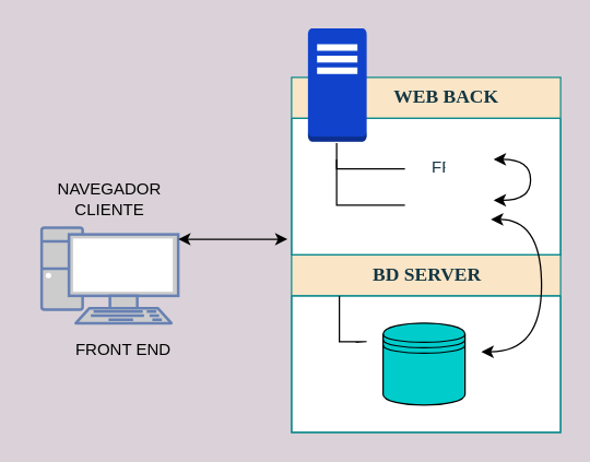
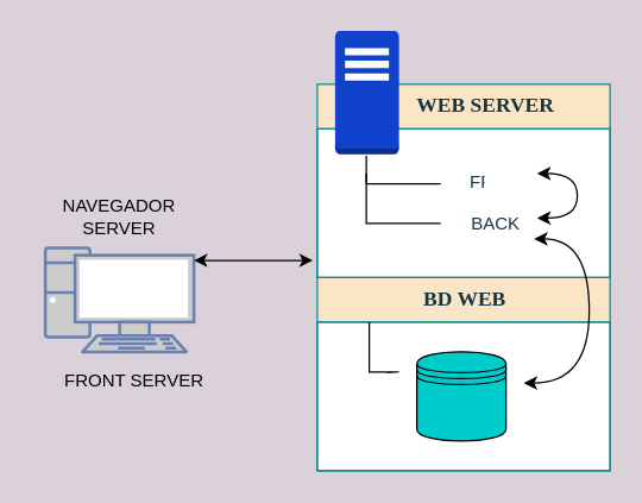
  <mxCell id="0" />
  <mxCell id="1" parent="0" />
  <mxCell id="2" value="" style="fontColor=#0066CC;verticalAlign=top;verticalLabelPosition=bottom;labelPosition=center;align=center;html=1;outlineConnect=0;fillColor=#CCCCCC;strokeColor=#6881B3;gradientColor=none;gradientDirection=north;strokeWidth=2;shape=mxgraph.networks.pc;rounded=0;sketch=0;" parent="1" vertex="1"><mxGeometry x="30" y="166" width="100" height="70" as="geometry" /></mxCell>
- <mxCell id="3" value="NAVEGADOR CLIENTE" style="rounded=0;whiteSpace=wrap;html=1;strokeColor=none;fillColor=none;" parent="1" vertex="1"><mxGeometry x="20" y="114.52" width="120" height="60" as="geometry" /></mxCell>
- <mxCell id="4" value="FRONT END" style="rounded=1;whiteSpace=wrap;html=1;strokeColor=none;fillColor=none;" parent="1" vertex="1"><mxGeometry x="30" y="226" width="120" height="60" as="geometry" /></mxCell>
+ <mxCell id="3" value="NAVEGADOR SERVER" style="rounded=0;whiteSpace=wrap;html=1;strokeColor=none;fillColor=none;" parent="1" vertex="1"><mxGeometry x="20" y="114.52" width="120" height="60" as="geometry" /></mxCell>
+ <mxCell id="4" value="FRONT SERVER" style="rounded=1;whiteSpace=wrap;html=1;strokeColor=none;fillColor=none;" parent="1" vertex="1"><mxGeometry x="30" y="226" width="120" height="60" as="geometry" /></mxCell>
  <mxCell id="5" value="" style="endArrow=classic;startArrow=classic;html=1;rounded=0;" parent="1" edge="1"><mxGeometry width="50" height="50" relative="1" as="geometry"><mxPoint x="130" y="174.52" as="sourcePoint" /><mxPoint x="210" y="174.52" as="targetPoint" /></mxGeometry></mxCell>
- <mxCell id="6" value="&lt;b&gt;BD SERVER&lt;/b&gt;" style="swimlane;html=1;fontStyle=0;childLayout=stackLayout;horizontal=1;startSize=30;fillColor=#FAE5C7;horizontalStack=0;resizeParent=1;resizeLast=0;collapsible=1;marginBottom=0;swimlaneFillColor=#ffffff;align=center;rounded=0;shadow=0;comic=0;labelBackgroundColor=none;strokeWidth=1;fontFamily=Verdana;fontSize=14;strokeColor=#0F8B8D;fontColor=#143642;expand=0;movable=1;resizable=1;rotatable=1;deletable=1;editable=1;connectable=1;container=1;" parent="1" vertex="1"><mxGeometry x="213" y="186" width="197" height="130" as="geometry" /></mxCell>
+ <mxCell id="6" value="&lt;b&gt;BD WEB&lt;/b&gt;" style="swimlane;html=1;fontStyle=0;childLayout=stackLayout;horizontal=1;startSize=30;fillColor=#FAE5C7;horizontalStack=0;resizeParent=1;resizeLast=0;collapsible=1;marginBottom=0;swimlaneFillColor=#ffffff;align=center;rounded=0;shadow=0;comic=0;labelBackgroundColor=none;strokeWidth=1;fontFamily=Verdana;fontSize=14;strokeColor=#0F8B8D;fontColor=#143642;expand=0;movable=1;resizable=1;rotatable=1;deletable=1;editable=1;connectable=1;container=1;" parent="1" vertex="1"><mxGeometry x="213" y="186" width="197" height="130" as="geometry" /></mxCell>
  <mxCell id="7" value="" style="swimlane;startSize=0;strokeColor=#0F8B8D;fillColor=#FFFFFF;" parent="6" vertex="1"><mxGeometry y="30" width="197" height="100" as="geometry" /></mxCell>
  <mxCell id="8" value="" style="shape=datastore;whiteSpace=wrap;html=1;strokeColor=#000000;fillColor=#00CCCC;expand=0;fixedWidth=0;resizable=1;" parent="7" vertex="1"><mxGeometry x="67" y="20" width="60" height="60" as="geometry" /></mxCell>
  <mxCell id="9" value="" style="endArrow=none;html=1;rounded=0;fillColor=#000000;" parent="7" edge="1"><mxGeometry width="50" height="50" relative="1" as="geometry"><mxPoint x="35" as="sourcePoint" /><mxPoint x="47" y="34" as="targetPoint" /><Array as="points"><mxPoint x="35" y="33.5" /><mxPoint x="55" y="33.5" /></Array></mxGeometry></mxCell>
  <mxCell id="10" style="edgeStyle=orthogonalEdgeStyle;rounded=0;orthogonalLoop=1;jettySize=auto;html=1;exitX=0.5;exitY=1;exitDx=0;exitDy=0;exitPerimeter=0;" parent="1" source="19" target="13" edge="1"><mxGeometry relative="1" as="geometry" /></mxCell>
- <mxCell id="11" value="&lt;b&gt;&lt;span style=&quot;white-space: pre;&quot;&gt;&#09;&lt;/span&gt;WEB BACK&lt;/b&gt;" style="swimlane;html=1;fontStyle=0;childLayout=stackLayout;horizontal=1;startSize=30;fillColor=#FAE5C7;horizontalStack=0;resizeParent=1;resizeLast=0;collapsible=1;marginBottom=0;swimlaneFillColor=#ffffff;align=center;rounded=0;shadow=0;comic=0;labelBackgroundColor=none;strokeWidth=1;fontFamily=Verdana;fontSize=14;strokeColor=#0F8B8D;fontColor=#143642;expand=0;movable=1;resizable=1;rotatable=1;deletable=1;editable=1;connectable=1;container=1;" parent="1" vertex="1"><mxGeometry x="213" y="56" width="197" height="130" as="geometry" /></mxCell>
+ <mxCell id="11" value="&lt;b&gt;&lt;span style=&quot;white-space: pre;&quot;&gt;&#09;&lt;/span&gt;WEB SERVER&lt;/b&gt;" style="swimlane;html=1;fontStyle=0;childLayout=stackLayout;horizontal=1;startSize=30;fillColor=#FAE5C7;horizontalStack=0;resizeParent=1;resizeLast=0;collapsible=1;marginBottom=0;swimlaneFillColor=#ffffff;align=center;rounded=0;shadow=0;comic=0;labelBackgroundColor=none;strokeWidth=1;fontFamily=Verdana;fontSize=14;strokeColor=#0F8B8D;fontColor=#143642;expand=0;movable=1;resizable=1;rotatable=1;deletable=1;editable=1;connectable=1;container=1;" parent="1" vertex="1"><mxGeometry x="213" y="56" width="197" height="130" as="geometry" /></mxCell>
  <mxCell id="12" value="" style="swimlane;startSize=0;strokeColor=#0F8B8D;fillColor=#FFFFFF;" parent="11" vertex="1"><mxGeometry y="30" width="197" height="100" as="geometry" /></mxCell>
  <mxCell id="13" value="FRONT" style="shape=partialRectangle;top=0;left=0;right=0;bottom=0;html=1;align=left;verticalAlign=top;fillColor=none;spacingLeft=34;spacingRight=4;whiteSpace=wrap;overflow=hidden;rotatable=0;points=[[0,0.5],[1,0.5]];portConstraint=eastwest;dropTarget=0;strokeColor=#0F8B8D;fontColor=#143642;" parent="12" vertex="1"><mxGeometry x="67" y="22" width="50" height="20" as="geometry" /></mxCell>
+ <mxCell id="14" value="BACK" style="shape=partialRectangle;top=0;left=0;right=0;bottom=0;html=1;align=left;verticalAlign=top;fillColor=none;spacingLeft=34;spacingRight=4;whiteSpace=wrap;overflow=hidden;rotatable=0;points=[[0,0.5],[1,0.5]];portConstraint=eastwest;dropTarget=0;strokeColor=#0F8B8D;fontColor=#143642;" parent="12" vertex="1"><mxGeometry x="68" y="50" width="92" height="30" as="geometry" /></mxCell>
  <mxCell id="15" value="" style="endArrow=none;html=1;rounded=0;fillColor=#000000;" parent="12" edge="1"><mxGeometry width="50" height="50" relative="1" as="geometry"><mxPoint x="33" y="18" as="sourcePoint" /><mxPoint x="83" y="37" as="targetPoint" /><Array as="points"><mxPoint x="33" y="37" /><mxPoint x="53" y="37" /></Array></mxGeometry></mxCell>
  <mxCell id="16" value="" style="endArrow=none;html=1;rounded=0;fillColor=#000000;" parent="12" edge="1"><mxGeometry width="50" height="50" relative="1" as="geometry"><mxPoint x="33" y="30" as="sourcePoint" /><mxPoint x="83" y="63.5" as="targetPoint" /><Array as="points"><mxPoint x="33" y="63.5" /><mxPoint x="53" y="63.5" /></Array></mxGeometry></mxCell>
  <mxCell id="17" style="edgeStyle=orthogonalEdgeStyle;curved=1;rounded=0;orthogonalLoop=1;jettySize=auto;html=1;entryX=1;entryY=0.7;entryDx=0;entryDy=0;fillColor=#000000;startArrow=classic;startFill=1;" parent="12" edge="1"><mxGeometry relative="1" as="geometry"><mxPoint x="146" y="74" as="sourcePoint" /><mxPoint x="139" y="171" as="targetPoint" /><Array as="points"><mxPoint x="183" y="74" /><mxPoint x="183" y="171" /></Array></mxGeometry></mxCell>
  <mxCell id="18" style="edgeStyle=orthogonalEdgeStyle;curved=1;rounded=0;orthogonalLoop=1;jettySize=auto;html=1;exitX=1;exitY=0.5;exitDx=0;exitDy=0;startArrow=classic;startFill=1;startSize=6;fillColor=#000000;" parent="12" edge="1"><mxGeometry relative="1" as="geometry"><mxPoint x="148" y="60" as="targetPoint" /><mxPoint x="148" y="30" as="sourcePoint" /><Array as="points"><mxPoint x="175" y="30" /><mxPoint x="175" y="60" /></Array></mxGeometry></mxCell>
  <mxCell id="19" value="" style="outlineConnect=0;dashed=0;verticalLabelPosition=bottom;verticalAlign=top;align=center;html=1;shape=mxgraph.aws3.traditional_server;fillColor=#1042CC;gradientColor=none;strokeColor=#0F8B8D;" parent="1" vertex="1"><mxGeometry x="225" y="20" width="43" height="83" as="geometry" /></mxCell>
